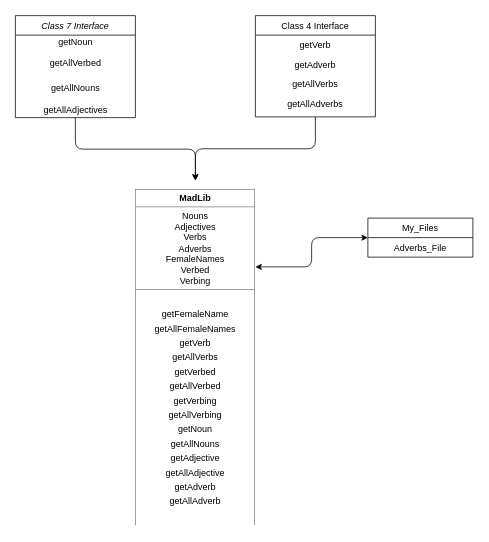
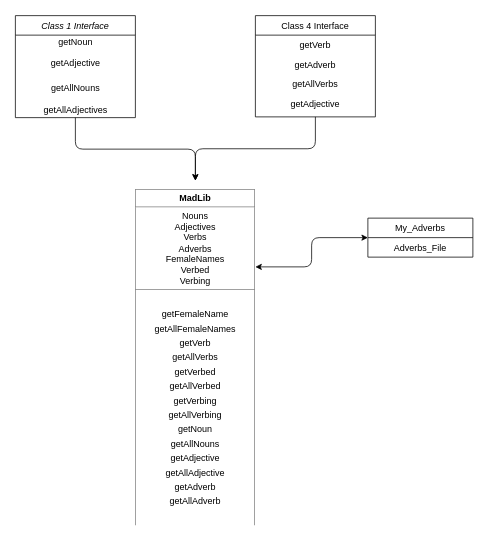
  <mxCell id="0" />
  <mxCell id="1" parent="0" />
  <mxCell id="2" style="edgeStyle=orthogonalEdgeStyle;rounded=1;orthogonalLoop=1;jettySize=auto;html=1;entryX=0.5;entryY=0;entryDx=0;entryDy=0;startArrow=none;startFill=0;" edge="1" parent="1" source="3" target="15"><mxGeometry relative="1" as="geometry" /></mxCell>
- <mxCell id="3" value="Class 7 Interface" style="swimlane;fontStyle=2;align=center;verticalAlign=top;childLayout=stackLayout;horizontal=1;startSize=26;horizontalStack=0;resizeParent=1;resizeLast=0;collapsible=1;marginBottom=0;rounded=0;shadow=0;strokeWidth=1;" parent="1" vertex="1"><mxGeometry x="20" width="160" height="136" as="geometry" y="20"><mxRectangle x="230" y="140" width="160" height="26" as="alternateBounds" /></mxGeometry></mxCell>
- <mxCell id="4" value="&lt;div&gt;getNoun&lt;/div&gt;&lt;div&gt;&lt;br&gt;&lt;/div&gt;&lt;div&gt;getAllVerbed&lt;/div&gt;&lt;div&gt;&lt;br&gt;&lt;/div&gt;" style="text;html=1;align=center;verticalAlign=middle;resizable=0;points=[];autosize=1;strokeColor=none;" vertex="1" parent="3"><mxGeometry y="26" width="160" height="60" as="geometry" /></mxCell>
+ <mxCell id="3" value="Class 1 Interface" style="swimlane;fontStyle=2;align=center;verticalAlign=top;childLayout=stackLayout;horizontal=1;startSize=26;horizontalStack=0;resizeParent=1;resizeLast=0;collapsible=1;marginBottom=0;rounded=0;shadow=0;strokeWidth=1;" parent="1" vertex="1"><mxGeometry x="20" width="160" height="136" as="geometry" y="20"><mxRectangle x="230" y="140" width="160" height="26" as="alternateBounds" /></mxGeometry></mxCell>
+ <mxCell id="4" value="&lt;div&gt;getNoun&lt;/div&gt;&lt;div&gt;&lt;br&gt;&lt;/div&gt;&lt;div&gt;getAdjective&lt;/div&gt;&lt;div&gt;&lt;br&gt;&lt;/div&gt;" style="text;html=1;align=center;verticalAlign=middle;resizable=0;points=[];autosize=1;strokeColor=none;" vertex="1" parent="3"><mxGeometry y="26" width="160" height="60" as="geometry" /></mxCell>
  <mxCell id="5" value="&lt;div&gt;getAllNouns&lt;/div&gt;&lt;div&gt;&lt;br&gt;&lt;/div&gt;&lt;div&gt;getAllAdjectives&lt;br&gt;&lt;/div&gt;" style="text;html=1;align=center;verticalAlign=middle;resizable=0;points=[];autosize=1;strokeColor=none;" vertex="1" parent="3"><mxGeometry y="86" width="160" height="50" as="geometry" /></mxCell>
  <mxCell id="6" style="edgeStyle=orthogonalEdgeStyle;rounded=1;orthogonalLoop=1;jettySize=auto;html=1;entryX=0.5;entryY=0;entryDx=0;entryDy=0;startArrow=none;startFill=0;endArrow=classic;endFill=1;" edge="1" parent="1" source="7" target="15"><mxGeometry relative="1" as="geometry" /></mxCell>
  <mxCell id="7" value="Class 4 Interface&#10;" style="swimlane;fontStyle=0;align=center;verticalAlign=top;childLayout=stackLayout;horizontal=1;startSize=26;horizontalStack=0;resizeParent=1;resizeLast=0;collapsible=1;marginBottom=0;rounded=0;shadow=0;strokeWidth=1;" parent="1" vertex="1"><mxGeometry x="340" width="160" height="135" as="geometry" y="20"><mxRectangle x="420" y="10" width="160" height="26" as="alternateBounds" /></mxGeometry></mxCell>
  <mxCell id="8" value="getVerb" style="text;align=center;verticalAlign=top;spacingLeft=4;spacingRight=4;overflow=hidden;rotatable=0;points=[[0,0.5],[1,0.5]];portConstraint=eastwest;" parent="7" vertex="1"><mxGeometry y="26" width="160" height="26" as="geometry" /></mxCell>
  <mxCell id="9" value="getAdverb" style="text;align=center;verticalAlign=top;spacingLeft=4;spacingRight=4;overflow=hidden;rotatable=0;points=[[0,0.5],[1,0.5]];portConstraint=eastwest;rounded=0;shadow=0;html=0;" parent="7" vertex="1"><mxGeometry y="52" width="160" height="26" as="geometry" /></mxCell>
  <mxCell id="10" value="getAllVerbs" style="text;align=center;verticalAlign=top;spacingLeft=4;spacingRight=4;overflow=hidden;rotatable=0;points=[[0,0.5],[1,0.5]];portConstraint=eastwest;" parent="7" vertex="1"><mxGeometry y="78" width="160" height="26" as="geometry" /></mxCell>
- <mxCell id="11" value="getAllAdverbs" style="text;align=center;verticalAlign=top;spacingLeft=4;spacingRight=4;overflow=hidden;rotatable=0;points=[[0,0.5],[1,0.5]];portConstraint=eastwest;" parent="7" vertex="1"><mxGeometry y="104" width="160" height="26" as="geometry" /></mxCell>
+ <mxCell id="11" value="getAdjective" style="text;align=center;verticalAlign=top;spacingLeft=4;spacingRight=4;overflow=hidden;rotatable=0;points=[[0,0.5],[1,0.5]];portConstraint=eastwest;" parent="7" vertex="1"><mxGeometry y="104" width="160" height="26" as="geometry" /></mxCell>
  <mxCell id="12" style="edgeStyle=orthogonalEdgeStyle;rounded=1;orthogonalLoop=1;jettySize=auto;html=1;entryX=1;entryY=0.25;entryDx=0;entryDy=0;startArrow=classic;startFill=1;" edge="1" parent="1" source="13" target="15"><mxGeometry relative="1" as="geometry" /></mxCell>
- <mxCell id="13" value="My_Files" style="swimlane;fontStyle=0;childLayout=stackLayout;horizontal=1;startSize=26;fillColor=none;horizontalStack=0;resizeParent=1;resizeParentMax=0;resizeLast=0;collapsible=1;marginBottom=0;align=center;" vertex="1" parent="1"><mxGeometry x="490" y="290" width="140" height="52" as="geometry" /></mxCell>
+ <mxCell id="13" value="My_Adverbs" style="swimlane;fontStyle=0;childLayout=stackLayout;horizontal=1;startSize=26;fillColor=none;horizontalStack=0;resizeParent=1;resizeParentMax=0;resizeLast=0;collapsible=1;marginBottom=0;align=center;" vertex="1" parent="1"><mxGeometry x="490" y="290" width="140" height="52" as="geometry" /></mxCell>
  <mxCell id="14" value="Adverbs_File" style="text;strokeColor=none;fillColor=none;align=center;verticalAlign=top;spacingLeft=4;spacingRight=4;overflow=hidden;rotatable=0;points=[[0,0.5],[1,0.5]];portConstraint=eastwest;" vertex="1" parent="13"><mxGeometry y="26" width="140" height="26" as="geometry" /></mxCell>
  <mxCell id="15" value="&lt;p style=&quot;line-height: 100%&quot;&gt;&lt;/p&gt;&lt;table style=&quot;width: 100% ; height: 100% ; border-collapse: collapse&quot; width=&quot;100%&quot; cellpadding=&quot;4&quot; border=&quot;1&quot;&gt;&lt;tbody&gt;&lt;tr&gt;&lt;th align=&quot;center&quot;&gt;MadLib&lt;br&gt;&lt;/th&gt;&lt;/tr&gt;&lt;tr&gt;&lt;td align=&quot;center&quot;&gt;Nouns&lt;br&gt;Adjectives&lt;br&gt;Verbs&lt;br&gt;Adverbs&lt;br&gt;FemaleNames&lt;br&gt;Verbed&lt;br&gt;Verbing&lt;br&gt;&lt;/td&gt;&lt;/tr&gt;&lt;tr&gt;&lt;td style=&quot;line-height: 160%&quot; align=&quot;center&quot;&gt;&lt;br&gt;getFemaleName&lt;br&gt;getAllFemaleNames&lt;br&gt;getVerb&lt;br&gt;getAllVerbs&lt;br&gt;getVerbed&lt;br&gt;getAllVerbed&lt;br&gt;getVerbing&lt;br&gt;getAllVerbing&lt;br&gt;getNoun&lt;br&gt;getAllNouns&lt;br&gt;getAdjective&lt;br&gt;getAllAdjective&lt;br&gt;getAdverb&lt;br&gt;getAllAdverb&lt;br&gt;&lt;br&gt;&lt;br&gt;&lt;br&gt;&lt;/td&gt;&lt;/tr&gt;&lt;/tbody&gt;&lt;/table&gt;&lt;p&gt;&lt;/p&gt;" style="text;html=1;strokeColor=none;fillColor=none;overflow=fill;align=center;" vertex="1" parent="1"><mxGeometry x="180" y="240" width="160" height="460" as="geometry" /></mxCell>
  <mxCell id="16" style="edgeStyle=orthogonalEdgeStyle;rounded=1;orthogonalLoop=1;jettySize=auto;html=1;exitX=0.5;exitY=1;exitDx=0;exitDy=0;startArrow=none;startFill=0;" edge="1" parent="1" source="15" target="15"><mxGeometry relative="1" as="geometry" /></mxCell>
